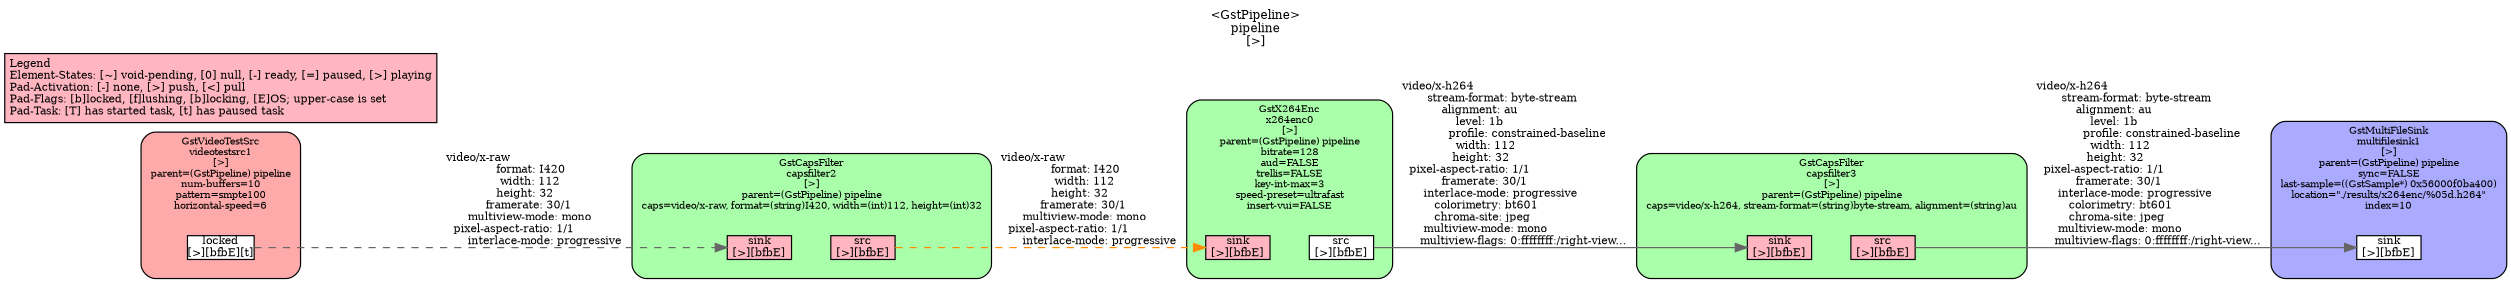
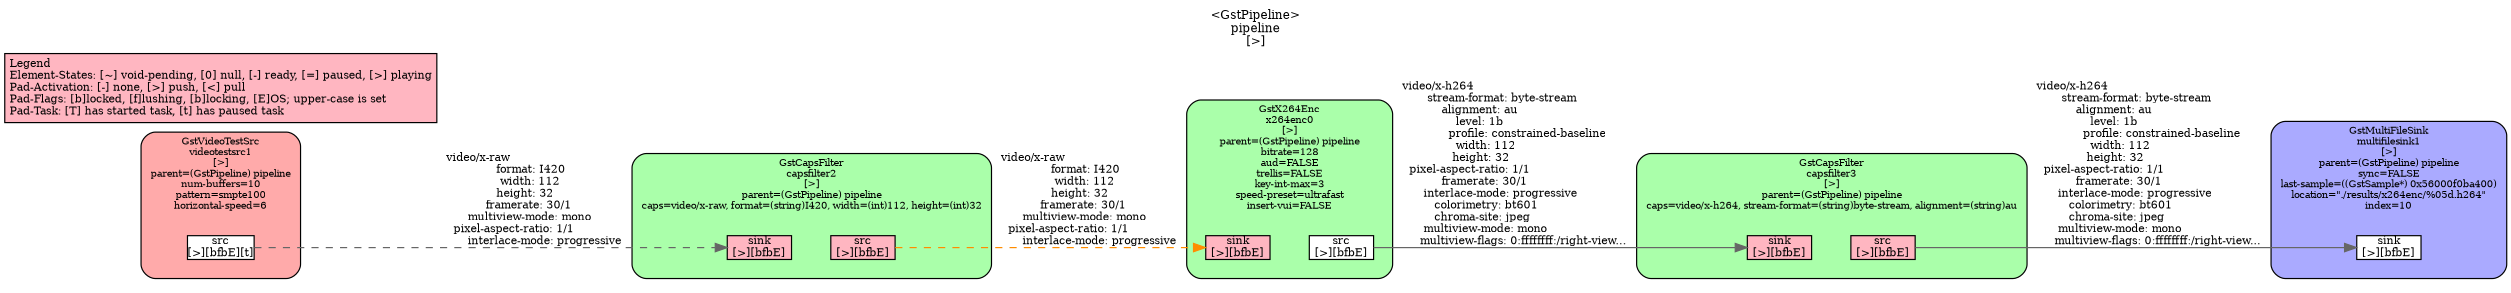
  digraph {
    fontname="DejaVu Serif"
    fontsize=10
    label="<GstPipeline>\npipeline\n[>]"
    labelloc=t
    nodesep=.1
    rankdir=LR
    ranksep=.2
    node [color=black fillcolor=lightpink fontname="DejaVu Serif" fontsize=9 margin="0.0,0.0" shape=box style="filled,solid"]
    edge [fontname="DejaVu Serif" fontsize=9 labelfontsize=6 style=invis]
    n1 [height=0.2 label="sink\n[>][bfbE]"]
    n2 [height=0.2 label="src\n[>][bfbE]"]
    n3 [height=0.2 label="sink\n[>][bfbE]"]
    n4 [height=0.2 label="src\n[>][bfbE]"]
    n5 [fillcolor=white height=0.2 label="sink\n[>][bfbE]"]
    n6 [height=0.2 label="sink\n[>][bfbE]"]
    n7 [fillcolor=white height=0.2 label="src\n[>][bfbE]"]
-   n8 [fillcolor=white height=0.2 label="locked\n[>][bfbE][t]"]
+   n8 [fillcolor=white height=0.2 label="src\n[>][bfbE][t]"]
    n9 [label="Legend\lElement-States: [~] void-pending, [0] null, [-] ready, [=] paused, [>] playing\lPad-Activation: [-] none, [>] push, [<] pull\lPad-Flags: [b]locked, [f]lushing, [b]locking, [E]OS; upper-case is set\lPad-Task: [T] has started task, [t] has paused task\l" margin="0.05,0.05" style=filled color=""]
    subgraph cluster_1 {
      color=black
      fillcolor="#aaffaa"
      fontsize=8
      label="GstCapsFilter\ncapsfilter3\n[>]\nparent=(GstPipeline) pipeline\ncaps=video/x-h264, stream-format=(string)byte-stream, alignment=(string)au"
      style="filled,rounded"
      subgraph cluster_2 {
        color=black
        fillcolor="#aaffaa"
        fontsize=8
        label=""
        style=invis
        n1
      }
      subgraph cluster_3 {
        color=black
        fillcolor="#aaffaa"
        fontsize=8
        label=""
        style=invis
        n2
      }
    }
    subgraph cluster_4 {
      color=black
      fillcolor="#aaffaa"
      fontsize=8
      label="GstCapsFilter\ncapsfilter2\n[>]\nparent=(GstPipeline) pipeline\ncaps=video/x-raw, format=(string)I420, width=(int)112, height=(int)32"
      style="filled,rounded"
      subgraph cluster_5 {
        color=black
        fillcolor="#aaffaa"
        fontsize=8
        label=""
        style=invis
        n3
      }
      subgraph cluster_6 {
        color=black
        fillcolor="#aaffaa"
        fontsize=8
        label=""
        style=invis
        n4
      }
    }
    subgraph cluster_7 {
      color=black
      fillcolor="#aaaaff"
      fontsize=8
      label="GstMultiFileSink\nmultifilesink1\n[>]\nparent=(GstPipeline) pipeline\nsync=FALSE\nlast-sample=((GstSample*) 0x56000f0ba400)\nlocation=\"./results/x264enc/%05d.h264\"\nindex=10"
      style="filled,rounded"
      subgraph cluster_8 {
        color=black
        fillcolor="#aaaaff"
        fontsize=8
        label=""
        style=invis
        n5
      }
    }
    subgraph cluster_9 {
      color=black
      fillcolor="#aaffaa"
      fontsize=8
      label="GstX264Enc\nx264enc0\n[>]\nparent=(GstPipeline) pipeline\nbitrate=128\naud=FALSE\ntrellis=FALSE\nkey-int-max=3\nspeed-preset=ultrafast\ninsert-vui=FALSE"
      style="filled,rounded"
      subgraph cluster_10 {
        color=black
        fillcolor="#aaffaa"
        fontsize=8
        label=""
        style=invis
        n6
      }
      subgraph cluster_11 {
        color=black
        fillcolor="#aaffaa"
        fontsize=8
        label=""
        style=invis
        n7
      }
    }
    subgraph cluster_12 {
      color=black
      fillcolor="#ffaaaa"
      fontsize=8
      label="GstVideoTestSrc\nvideotestsrc1\n[>]\nparent=(GstPipeline) pipeline\nnum-buffers=10\npattern=smpte100\nhorizontal-speed=6"
      style="filled,rounded"
      subgraph cluster_13 {
        color=black
        fillcolor="#ffaaaa"
        fontsize=8
        label=""
        style=invis
        n8
      }
    }
    n1 -> n2
    n2 -> n5 [label="video/x-h264\l       stream-format: byte-stream\l           alignment: au\l               level: 1b\l             profile: constrained-baseline\l               width: 112\l              height: 32\l  pixel-aspect-ratio: 1/1\l           framerate: 30/1\l      interlace-mode: progressive\l         colorimetry: bt601\l         chroma-site: jpeg\l      multiview-mode: mono\l     multiview-flags: 0:ffffffff:/right-view...\l" color=gray40 style=solid]
    n3 -> n4
    n4 -> n6 [label="video/x-raw\l              format: I420\l               width: 112\l              height: 32\l           framerate: 30/1\l      multiview-mode: mono\l  pixel-aspect-ratio: 1/1\l      interlace-mode: progressive\l" color=darkorange style=dashed]
    n6 -> n7
    n7 -> n1 [label="video/x-h264\l       stream-format: byte-stream\l           alignment: au\l               level: 1b\l             profile: constrained-baseline\l               width: 112\l              height: 32\l  pixel-aspect-ratio: 1/1\l           framerate: 30/1\l      interlace-mode: progressive\l         colorimetry: bt601\l         chroma-site: jpeg\l      multiview-mode: mono\l     multiview-flags: 0:ffffffff:/right-view...\l" color=gray40 style=solid]
    n8 -> n3 [label="video/x-raw\l              format: I420\l               width: 112\l              height: 32\l           framerate: 30/1\l      multiview-mode: mono\l  pixel-aspect-ratio: 1/1\l      interlace-mode: progressive\l" color=gray40 style=dashed]
  }
